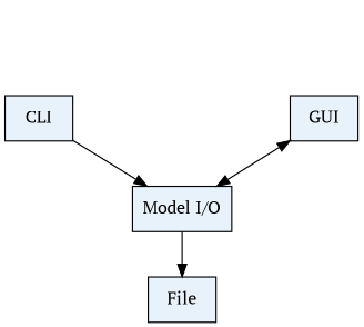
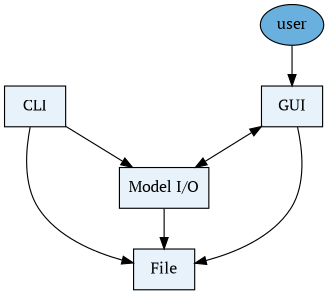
  digraph {
    fontname="PT Serif"
    nodesep=2
    node [fillcolor="#E7F2FA" fontname="PT Serif" shape=box style=filled]
    edge [fontname="PT Serif"]
    n1 [label=File]
    CLI
    n3 [label="Model I/O"]
    GUI
+   user [fillcolor="#6AB0DE" shape=ellipse]
+   CLI -> n1
    CLI -> n3
    n3 -> n1
+   GUI -> n1
    GUI -> n3 [dir=both]
+   user -> GUI
  }
